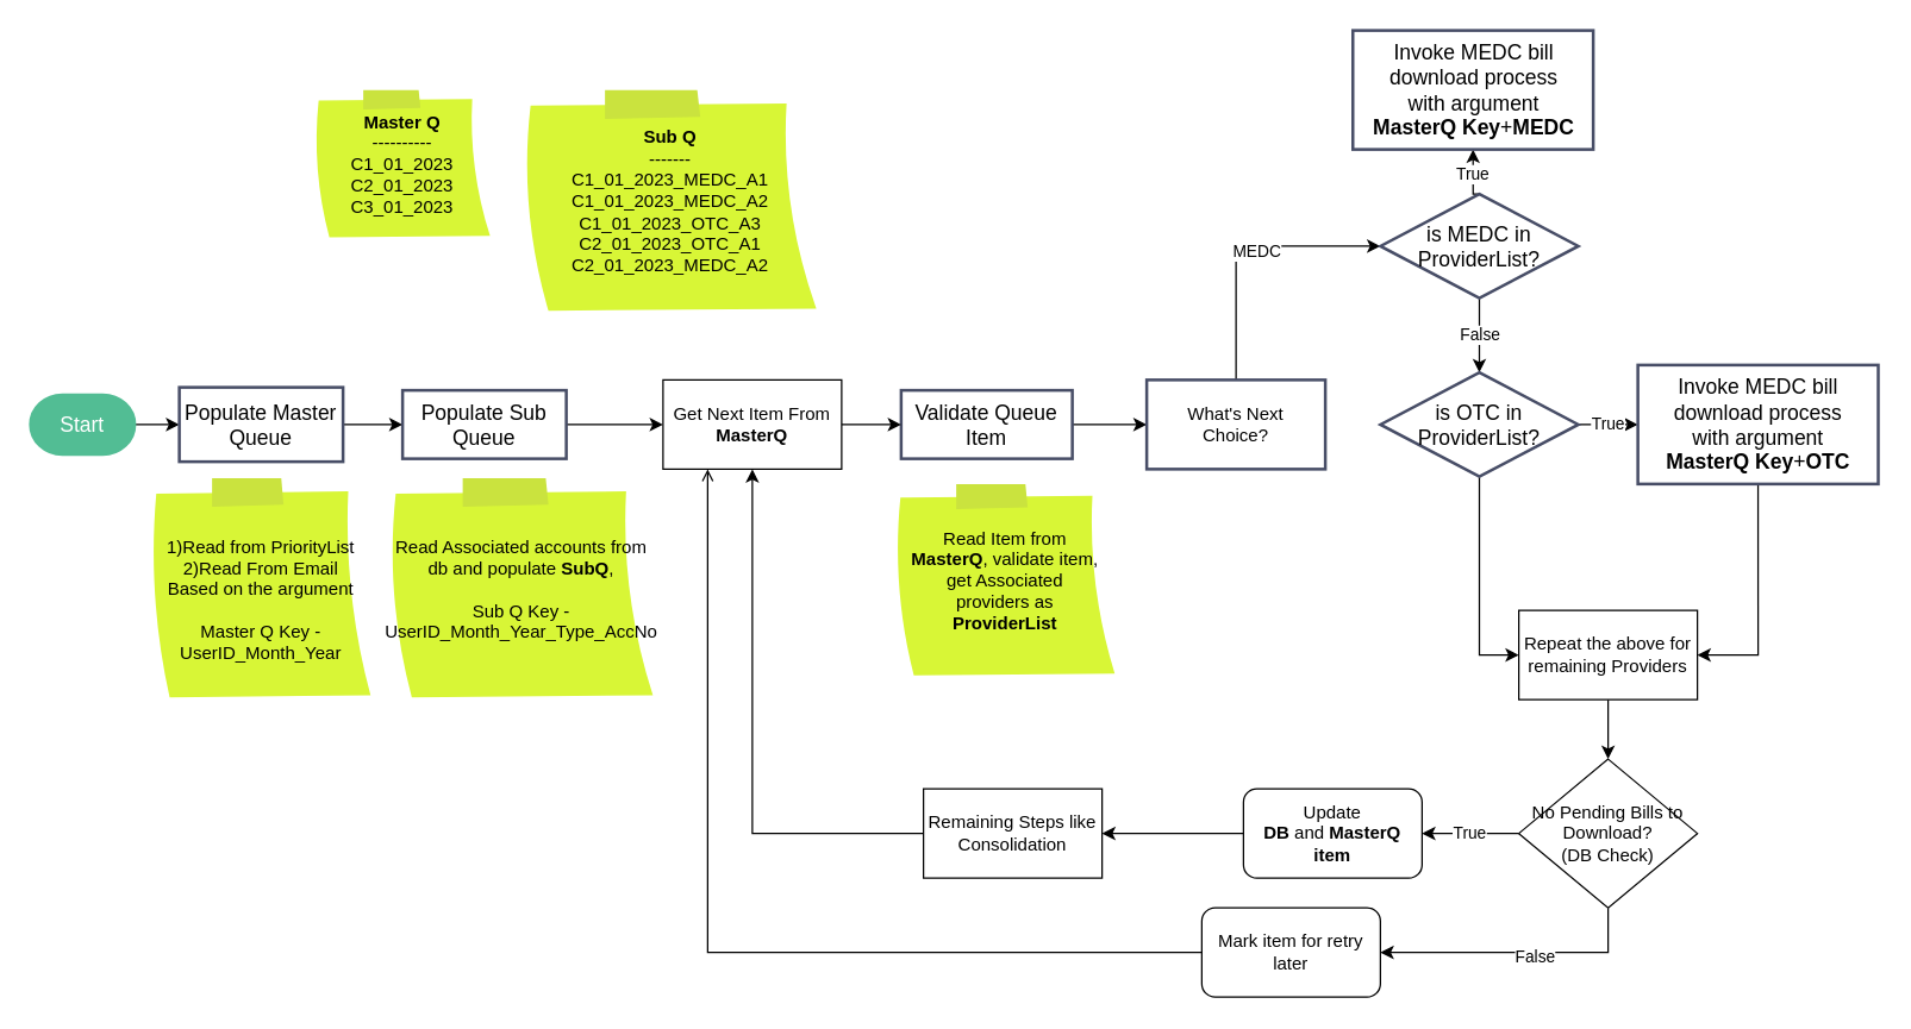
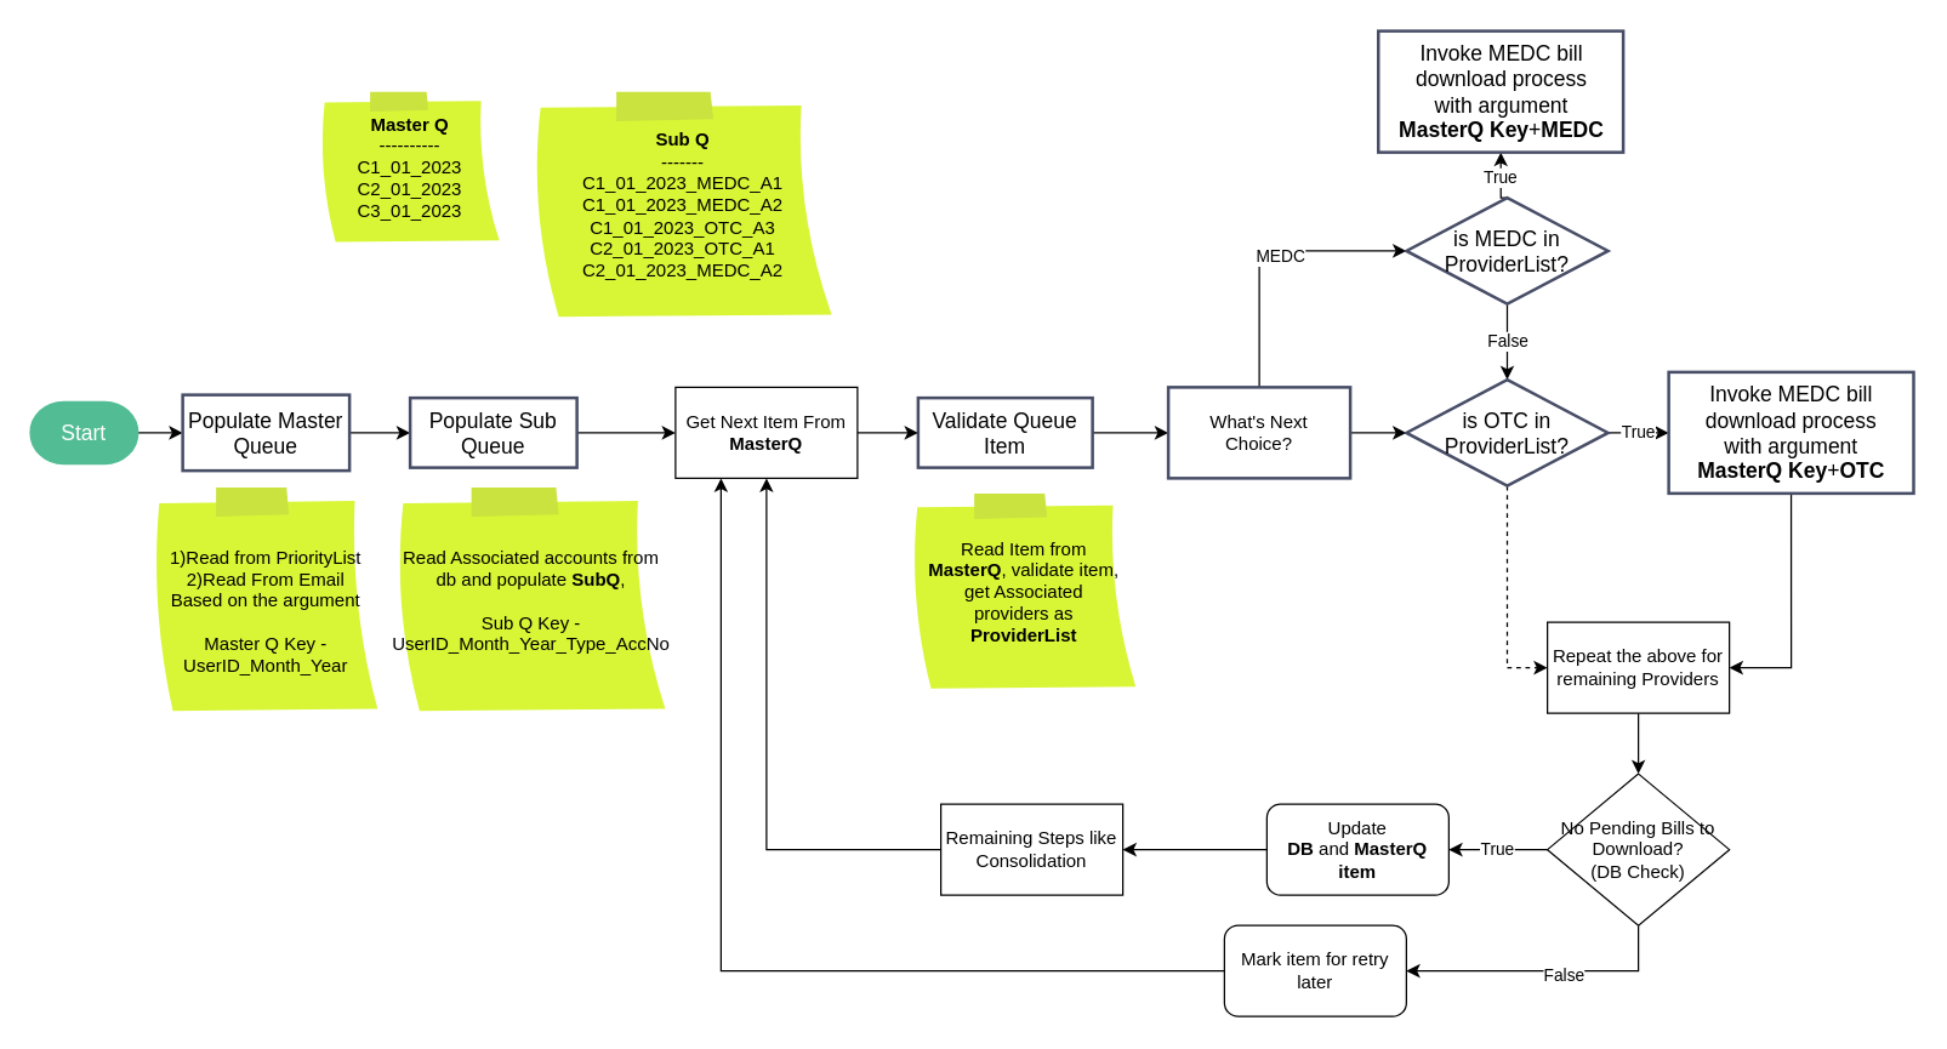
  <mxCell id="0" />
  <mxCell id="1" parent="0" />
  <mxCell id="2" value="&lt;b&gt;Master Q&lt;/b&gt;&lt;br&gt;----------&lt;br&gt;C1_01_2023&lt;br&gt;C2_01_2023&lt;br&gt;C3_01_2023" style="spacingLeft=10;spacingRight=10;shape=mxgraph.mockup.text.stickyNote2;zwfType=stickyShape;strokeWidth=0;strokeColor=#CAE33E;fillColor=#D8F636;whiteSpace=wrap;html=1;" parent="1" vertex="1"><mxGeometry x="210" y="60" width="120" height="100" as="geometry" /></mxCell>
  <mxCell id="3" value="&lt;b&gt;Sub Q&lt;/b&gt;&lt;br&gt;-------&lt;br&gt;C1_01_2023_MEDC_A1&lt;br&gt;C1_01_2023_MEDC_A2&lt;br&gt;C1_01_2023_OTC_A3&lt;br&gt;C2_01_2023_OTC_A1&lt;br&gt;C2_01_2023_MEDC_A2" style="spacingLeft=10;spacingRight=10;shape=mxgraph.mockup.text.stickyNote2;zwfType=stickyShape;strokeWidth=0;strokeColor=#CAE33E;fillColor=#D8F636;whiteSpace=wrap;html=1;" parent="1" vertex="1"><mxGeometry x="350" y="60" width="200" height="150" as="geometry" /></mxCell>
  <mxCell id="4" style="edgeStyle=orthogonalEdgeStyle;rounded=0;orthogonalLoop=1;jettySize=auto;html=1;exitX=1;exitY=0.5;exitDx=0;exitDy=0;exitPerimeter=0;entryX=0;entryY=0.5;entryDx=0;entryDy=0;" edge="1" parent="1" source="5" target="7"><mxGeometry relative="1" as="geometry" /></mxCell>
  <mxCell id="5" value="Start" style="fontSize=14;zwfType=basicShape;strokeWidth=2;html=1;shape=mxgraph.flowchart.terminator;whiteSpace=wrap;strokeColor=#52BD94;fontColor=#FFFFFF;fillColor=#52BD94;" parent="1" vertex="1"><mxGeometry y="265" width="70" height="40" as="geometry" x="20" /></mxCell>
  <mxCell id="6" style="edgeStyle=orthogonalEdgeStyle;rounded=0;orthogonalLoop=1;jettySize=auto;html=1;exitX=1;exitY=0.5;exitDx=0;exitDy=0;entryX=0;entryY=0.5;entryDx=0;entryDy=0;" edge="1" parent="1" source="7" target="9"><mxGeometry relative="1" as="geometry" /></mxCell>
  <mxCell id="7" value="Populate Master Queue" style="fontSize=14;zwfType=basicShape;rounded=0;strokeWidth=2;strokeColor=#474D66;whiteSpace=wrap;html=1;" parent="1" vertex="1"><mxGeometry x="120" y="260" width="110" height="50" as="geometry" /></mxCell>
  <mxCell id="8" style="edgeStyle=orthogonalEdgeStyle;rounded=0;orthogonalLoop=1;jettySize=auto;html=1;exitX=1;exitY=0.5;exitDx=0;exitDy=0;entryX=0;entryY=0.5;entryDx=0;entryDy=0;" edge="1" parent="1" source="9" target="37"><mxGeometry relative="1" as="geometry" /></mxCell>
  <mxCell id="9" value="Populate Sub Queue" style="fontSize=14;zwfType=basicShape;rounded=0;strokeWidth=2;strokeColor=#474D66;whiteSpace=wrap;html=1;" parent="1" vertex="1"><mxGeometry x="270" y="262" width="110" height="46" as="geometry" /></mxCell>
  <mxCell id="10" value="&lt;br&gt;1)Read from PriorityList&lt;br&gt;2)Read From Email&lt;br&gt;Based on the argument&lt;br&gt;&lt;br&gt;Master Q Key - UserID_Month_Year" style="spacingLeft=10;spacingRight=10;shape=mxgraph.mockup.text.stickyNote2;zwfType=stickyShape;strokeWidth=0;strokeColor=#CAE33E;fillColor=#D8F636;whiteSpace=wrap;html=1;" parent="1" vertex="1"><mxGeometry x="100" y="321" width="150" height="149" as="geometry" /></mxCell>
  <mxCell id="11" value="Read Associated accounts from db and populate &lt;b&gt;SubQ&lt;/b&gt;,&lt;br&gt;&amp;nbsp;&lt;br&gt;Sub Q Key -&lt;br&gt;UserID_Month_Year_Type_AccNo" style="spacingLeft=10;spacingRight=10;shape=mxgraph.mockup.text.stickyNote2;zwfType=stickyShape;strokeWidth=0;strokeColor=#CAE33E;fillColor=#D8F636;whiteSpace=wrap;html=1;" parent="1" vertex="1"><mxGeometry x="260" y="321" width="180" height="149" as="geometry" /></mxCell>
  <mxCell id="12" value="" style="edgeStyle=orthogonalEdgeStyle;rounded=0;orthogonalLoop=1;jettySize=auto;html=1;" parent="1" source="13" target="18" edge="1"><mxGeometry relative="1" as="geometry" /></mxCell>
  <mxCell id="13" value="Validate Queue Item" style="fontSize=14;zwfType=basicShape;rounded=0;strokeWidth=2;strokeColor=#474D66;whiteSpace=wrap;html=1;" parent="1" vertex="1"><mxGeometry x="605" y="262" width="115" height="46" as="geometry" /></mxCell>
  <mxCell id="14" value="Read Item from &lt;b&gt;MasterQ&lt;/b&gt;, validate item, get Associated providers as &lt;b&gt;ProviderList&lt;/b&gt;" style="spacingLeft=10;spacingRight=10;shape=mxgraph.mockup.text.stickyNote2;zwfType=stickyShape;strokeWidth=0;strokeColor=#CAE33E;fillColor=#D8F636;whiteSpace=wrap;html=1;" parent="1" vertex="1"><mxGeometry x="600" y="325" width="150" height="130" as="geometry" /></mxCell>
  <mxCell id="15" style="edgeStyle=orthogonalEdgeStyle;rounded=0;orthogonalLoop=1;jettySize=auto;html=1;exitX=0.5;exitY=0;exitDx=0;exitDy=0;entryX=0;entryY=0.5;entryDx=0;entryDy=0;" parent="1" source="18" target="21" edge="1"><mxGeometry relative="1" as="geometry" /></mxCell>
  <mxCell id="16" value="MEDC" style="edgeLabel;html=1;align=center;verticalAlign=middle;resizable=0;points=[];" parent="15" vertex="1" connectable="0"><mxGeometry x="0.103" y="-3" relative="1" as="geometry"><mxPoint as="offset" /></mxGeometry></mxCell>
+ <mxCell id="17" style="edgeStyle=orthogonalEdgeStyle;rounded=0;orthogonalLoop=1;jettySize=auto;html=1;exitX=1;exitY=0.5;exitDx=0;exitDy=0;entryX=0;entryY=0.5;entryDx=0;entryDy=0;" parent="1" source="18" target="25" edge="1"><mxGeometry relative="1" as="geometry" /></mxCell>
  <mxCell id="18" value="What's Next&lt;br&gt;Choice?" style="zwfType=basicShape;rounded=0;strokeWidth=2;strokeColor=#474D66;whiteSpace=wrap;html=1;" parent="1" vertex="1"><mxGeometry x="770" y="255" width="120" height="60" as="geometry" /></mxCell>
  <mxCell id="19" value="True" style="edgeStyle=orthogonalEdgeStyle;rounded=0;orthogonalLoop=1;jettySize=auto;html=1;exitX=0.5;exitY=0;exitDx=0;exitDy=0;entryX=0.5;entryY=1;entryDx=0;entryDy=0;" parent="1" source="21" target="22" edge="1"><mxGeometry relative="1" as="geometry" /></mxCell>
  <mxCell id="20" value="False" style="edgeStyle=orthogonalEdgeStyle;rounded=0;orthogonalLoop=1;jettySize=auto;html=1;exitX=0.5;exitY=1;exitDx=0;exitDy=0;entryX=0.5;entryY=0;entryDx=0;entryDy=0;" parent="1" source="21" target="25" edge="1"><mxGeometry relative="1" as="geometry" /></mxCell>
  <mxCell id="21" value="is MEDC in ProviderList?" style="fontSize=14;spacingLeft=10;spacingRight=10;zwfType=basicShape;strokeWidth=2;rhombus;whiteSpace=wrap;html=1;strokeColor=#474D66;" parent="1" vertex="1"><mxGeometry x="927" y="130" width="133" height="70" as="geometry" /></mxCell>
  <mxCell id="22" value="Invoke MEDC bill download process with argument &lt;b&gt;MasterQ Key&lt;/b&gt;+&lt;b&gt;MEDC&lt;/b&gt;" style="fontSize=14;spacingLeft=10;spacingRight=10;zwfType=basicShape;rounded=0;strokeWidth=2;strokeColor=#474D66;whiteSpace=wrap;html=1;" parent="1" vertex="1"><mxGeometry x="908.5" y="20" width="161.5" height="80" as="geometry" /></mxCell>
  <mxCell id="23" value="True" style="edgeStyle=orthogonalEdgeStyle;rounded=0;orthogonalLoop=1;jettySize=auto;html=1;exitX=1;exitY=0.5;exitDx=0;exitDy=0;entryX=0;entryY=0.5;entryDx=0;entryDy=0;" parent="1" source="25" target="27" edge="1"><mxGeometry relative="1" as="geometry" /></mxCell>
- <mxCell id="24" style="edgeStyle=orthogonalEdgeStyle;rounded=0;orthogonalLoop=1;jettySize=auto;html=1;exitX=0.5;exitY=1;exitDx=0;exitDy=0;entryX=0;entryY=0.5;entryDx=0;entryDy=0;" edge="1" parent="1" source="25" target="29"><mxGeometry relative="1" as="geometry" /></mxCell>
+ <mxCell id="24" style="edgeStyle=orthogonalEdgeStyle;rounded=0;orthogonalLoop=1;jettySize=auto;html=1;exitX=0.5;exitY=1;exitDx=0;exitDy=0;entryX=0;entryY=0.5;entryDx=0;entryDy=0;dashed=1;" edge="1" parent="1" source="25" target="29"><mxGeometry relative="1" as="geometry" /></mxCell>
  <mxCell id="25" value="is OTC in ProviderList?" style="fontSize=14;spacingLeft=10;spacingRight=10;zwfType=basicShape;strokeWidth=2;rhombus;whiteSpace=wrap;html=1;strokeColor=#474D66;" parent="1" vertex="1"><mxGeometry x="927" y="250" width="133" height="70" as="geometry" /></mxCell>
  <mxCell id="26" style="edgeStyle=orthogonalEdgeStyle;rounded=0;orthogonalLoop=1;jettySize=auto;html=1;exitX=0.5;exitY=1;exitDx=0;exitDy=0;entryX=1;entryY=0.5;entryDx=0;entryDy=0;" edge="1" parent="1" source="27" target="29"><mxGeometry relative="1" as="geometry" /></mxCell>
  <mxCell id="27" value="Invoke MEDC bill download process with argument &lt;b&gt;MasterQ Key&lt;/b&gt;+&lt;b&gt;OTC&lt;/b&gt;" style="fontSize=14;spacingLeft=10;spacingRight=10;zwfType=basicShape;rounded=0;strokeWidth=2;strokeColor=#474D66;whiteSpace=wrap;html=1;" parent="1" vertex="1"><mxGeometry x="1100" y="245" width="161.5" height="80" as="geometry" /></mxCell>
  <mxCell id="28" style="edgeStyle=orthogonalEdgeStyle;rounded=0;orthogonalLoop=1;jettySize=auto;html=1;exitX=0.5;exitY=1;exitDx=0;exitDy=0;entryX=0.5;entryY=0;entryDx=0;entryDy=0;" edge="1" parent="1" source="29" target="33"><mxGeometry relative="1" as="geometry" /></mxCell>
  <mxCell id="29" value="Repeat the above for remaining Providers" style="rounded=0;whiteSpace=wrap;html=1;" vertex="1" parent="1"><mxGeometry x="1020" y="410" width="120" height="60" as="geometry" /></mxCell>
  <mxCell id="30" value="True" style="edgeStyle=orthogonalEdgeStyle;rounded=0;orthogonalLoop=1;jettySize=auto;html=1;exitX=0;exitY=0.5;exitDx=0;exitDy=0;entryX=1;entryY=0.5;entryDx=0;entryDy=0;" edge="1" parent="1" source="33" target="35"><mxGeometry relative="1" as="geometry" /></mxCell>
  <mxCell id="31" style="edgeStyle=orthogonalEdgeStyle;rounded=0;orthogonalLoop=1;jettySize=auto;html=1;exitX=0.5;exitY=1;exitDx=0;exitDy=0;" edge="1" parent="1" source="33" target="41"><mxGeometry relative="1" as="geometry" /></mxCell>
  <mxCell id="32" value="False" style="edgeLabel;html=1;align=center;verticalAlign=middle;resizable=0;points=[];" vertex="1" connectable="0" parent="31"><mxGeometry x="-0.126" y="2" relative="1" as="geometry"><mxPoint as="offset" /></mxGeometry></mxCell>
  <mxCell id="33" value="No Pending Bills to Download?&lt;br&gt;(DB Check)" style="rhombus;whiteSpace=wrap;html=1;" vertex="1" parent="1"><mxGeometry x="1020" y="510" width="120" height="100" as="geometry" /></mxCell>
  <mxCell id="34" style="edgeStyle=orthogonalEdgeStyle;rounded=0;orthogonalLoop=1;jettySize=auto;html=1;exitX=0;exitY=0.5;exitDx=0;exitDy=0;entryX=1;entryY=0.5;entryDx=0;entryDy=0;" edge="1" parent="1" source="35" target="39"><mxGeometry relative="1" as="geometry" /></mxCell>
  <mxCell id="35" value="Update &lt;b&gt;DB&lt;/b&gt;&amp;nbsp;and&amp;nbsp;&lt;b&gt;MasterQ item&lt;/b&gt;" style="rounded=1;whiteSpace=wrap;html=1;" vertex="1" parent="1"><mxGeometry x="835" y="530" width="120" height="60" as="geometry" /></mxCell>
  <mxCell id="36" style="edgeStyle=orthogonalEdgeStyle;rounded=0;orthogonalLoop=1;jettySize=auto;html=1;exitX=1;exitY=0.5;exitDx=0;exitDy=0;" edge="1" parent="1" source="37" target="13"><mxGeometry relative="1" as="geometry" /></mxCell>
  <mxCell id="37" value="Get Next Item From &lt;b&gt;MasterQ&lt;/b&gt;" style="rounded=0;whiteSpace=wrap;html=1;" vertex="1" parent="1"><mxGeometry x="445" y="255" width="120" height="60" as="geometry" /></mxCell>
  <mxCell id="38" style="edgeStyle=orthogonalEdgeStyle;rounded=0;orthogonalLoop=1;jettySize=auto;html=1;exitX=0;exitY=0.5;exitDx=0;exitDy=0;entryX=0.5;entryY=1;entryDx=0;entryDy=0;" edge="1" parent="1" source="39" target="37"><mxGeometry relative="1" as="geometry" /></mxCell>
  <mxCell id="39" value="Remaining Steps like Consolidation" style="rounded=0;whiteSpace=wrap;html=1;" vertex="1" parent="1"><mxGeometry x="620" y="530" width="120" height="60" as="geometry" /></mxCell>
- <mxCell id="40" style="edgeStyle=orthogonalEdgeStyle;rounded=0;orthogonalLoop=1;jettySize=auto;html=1;exitX=0;exitY=0.5;exitDx=0;exitDy=0;entryX=0.25;entryY=1;entryDx=0;entryDy=0;endArrow=open;" edge="1" parent="1" source="41" target="37"><mxGeometry relative="1" as="geometry" /></mxCell>
+ <mxCell id="40" style="edgeStyle=orthogonalEdgeStyle;rounded=0;orthogonalLoop=1;jettySize=auto;html=1;exitX=0;exitY=0.5;exitDx=0;exitDy=0;entryX=0.25;entryY=1;entryDx=0;entryDy=0;" edge="1" parent="1" source="41" target="37"><mxGeometry relative="1" as="geometry" /></mxCell>
  <mxCell id="41" value="Mark item for retry later" style="rounded=1;whiteSpace=wrap;html=1;" vertex="1" parent="1"><mxGeometry x="807" y="610" width="120" height="60" as="geometry" /></mxCell>
